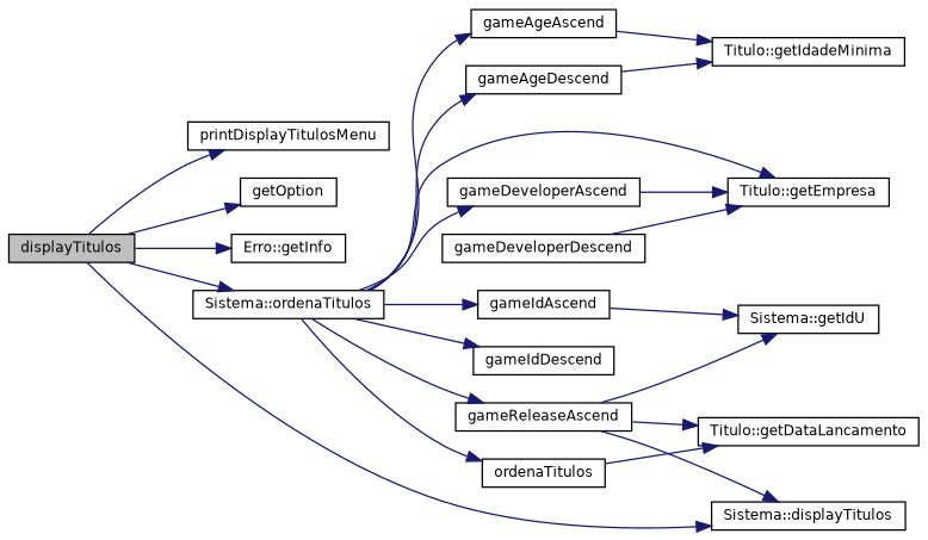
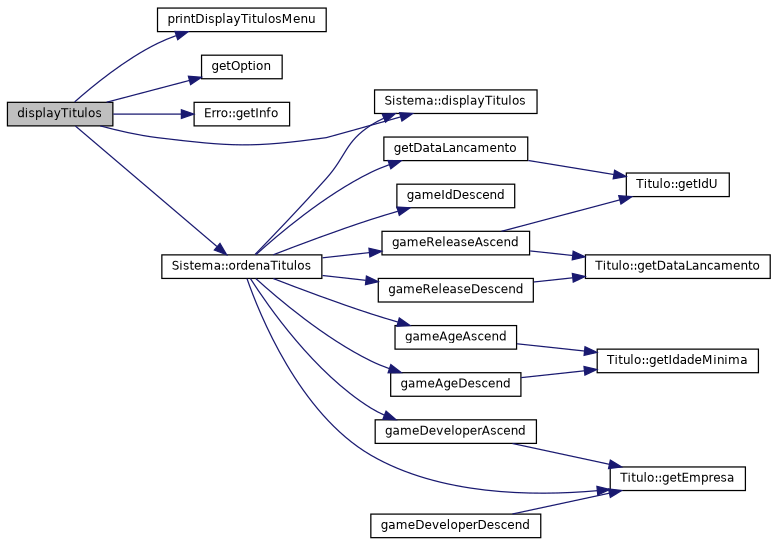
  digraph {
    rankdir=LR
    node [color=black fillcolor=white fontname=Helvetica fontsize=10 shape=record style=filled]
    edge [color=midnightblue fontname=Helvetica fontsize=10 labelfontname=Helvetica labelfontsize=10 style=solid]
    n1 [fillcolor=grey75 fontcolor=black height=0.2 label=displayTitulos width=0.4]
    n2 [height=0.2 label=printDisplayTitulosMenu width=0.4]
    n3 [height=0.2 label=getOption width=0.4]
    n4 [height=0.2 label="Erro::getInfo" width=0.4]
    n5 [height=0.2 label="Sistema::displayTitulos" width=0.4]
    n6 [height=0.2 label="Sistema::ordenaTitulos" width=0.4]
-   n7 [height=0.2 label=gameIdAscend width=0.4]
+   n7 [height=0.2 label=getDataLancamento width=0.4]
    n8 [height=0.2 label=gameIdDescend width=0.4]
    n9 [height=0.2 label=gameReleaseAscend width=0.4]
-   n10 [height=0.2 label=ordenaTitulos width=0.4]
+   n10 [height=0.2 label=gameReleaseDescend width=0.4]
    n11 [height=0.2 label=gameAgeAscend width=0.4]
    n12 [height=0.2 label=gameAgeDescend width=0.4]
    n13 [height=0.2 label=gameDeveloperAscend width=0.4]
    n14 [height=0.2 label="Titulo::getEmpresa" width=0.4]
-   n15 [height=0.2 label="Sistema::getIdU" width=0.4]
+   n15 [height=0.2 label="Titulo::getIdU" width=0.4]
    n16 [height=0.2 label="Titulo::getDataLancamento" width=0.4]
    n17 [height=0.2 label="Titulo::getIdadeMinima" width=0.4]
    n18 [height=0.2 label=gameDeveloperDescend width=0.4]
    n1 -> n2
    n1 -> n3
    n1 -> n4
    n1 -> n5
    n1 -> n6
-   n9 -> n5
+   n6 -> n5
    n6 -> n7
    n6 -> n8
    n6 -> n9
    n6 -> n10
    n6 -> n11
    n6 -> n12
    n6 -> n13
    n6 -> n14
    n7 -> n15
    n9 -> n15
    n9 -> n16
    n10 -> n16
    n11 -> n17
    n12 -> n17
    n13 -> n14
    n18 -> n14
  }
